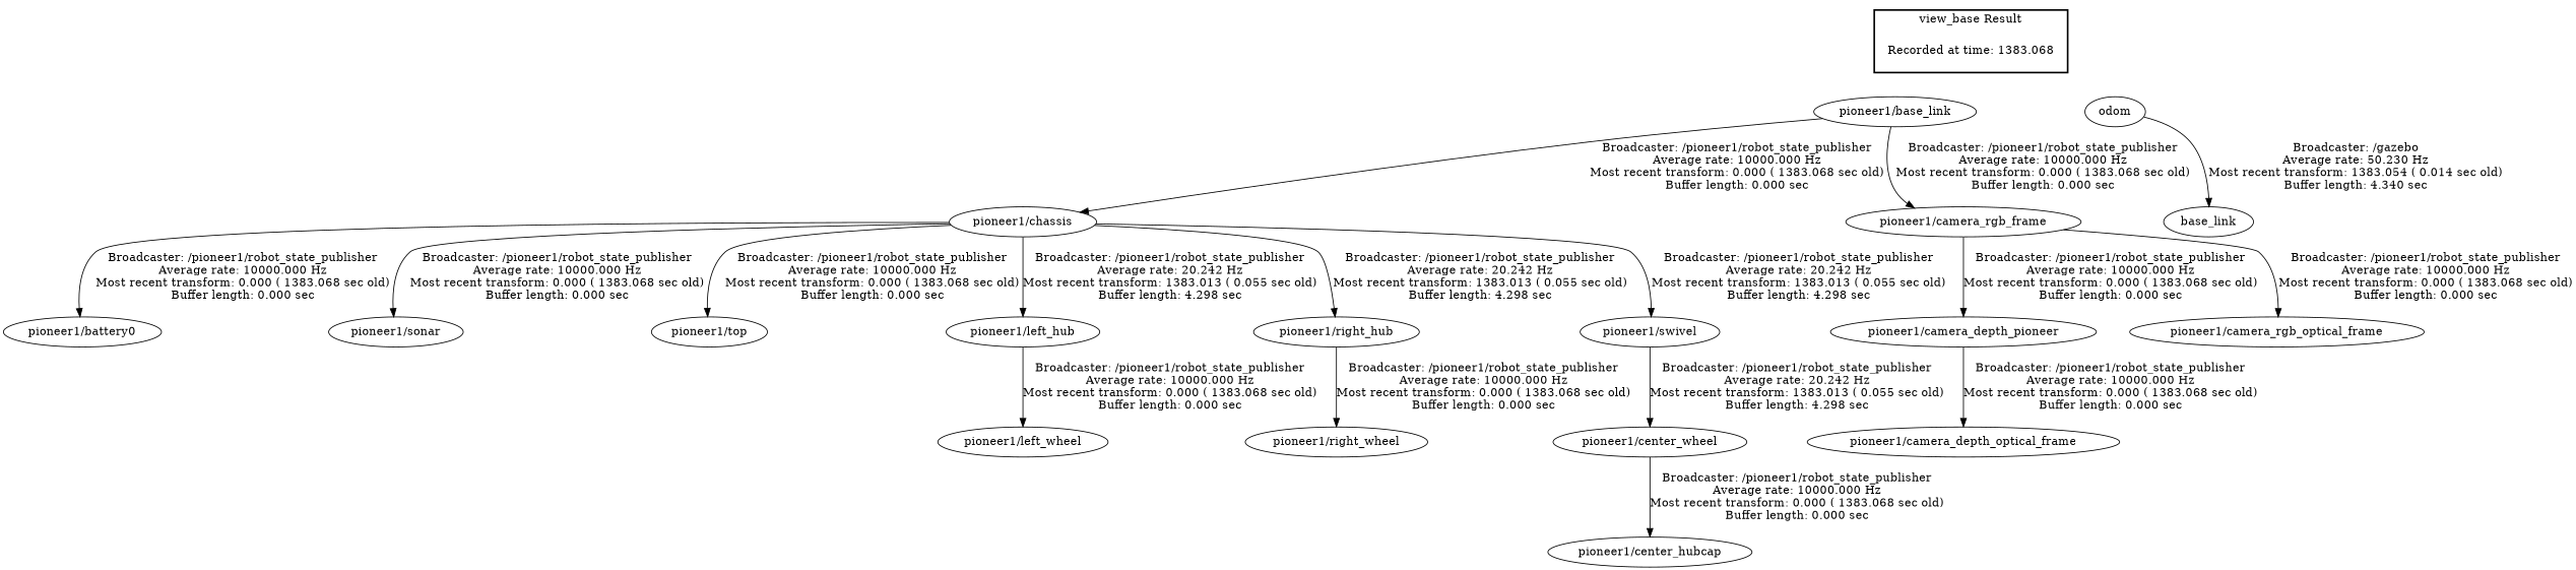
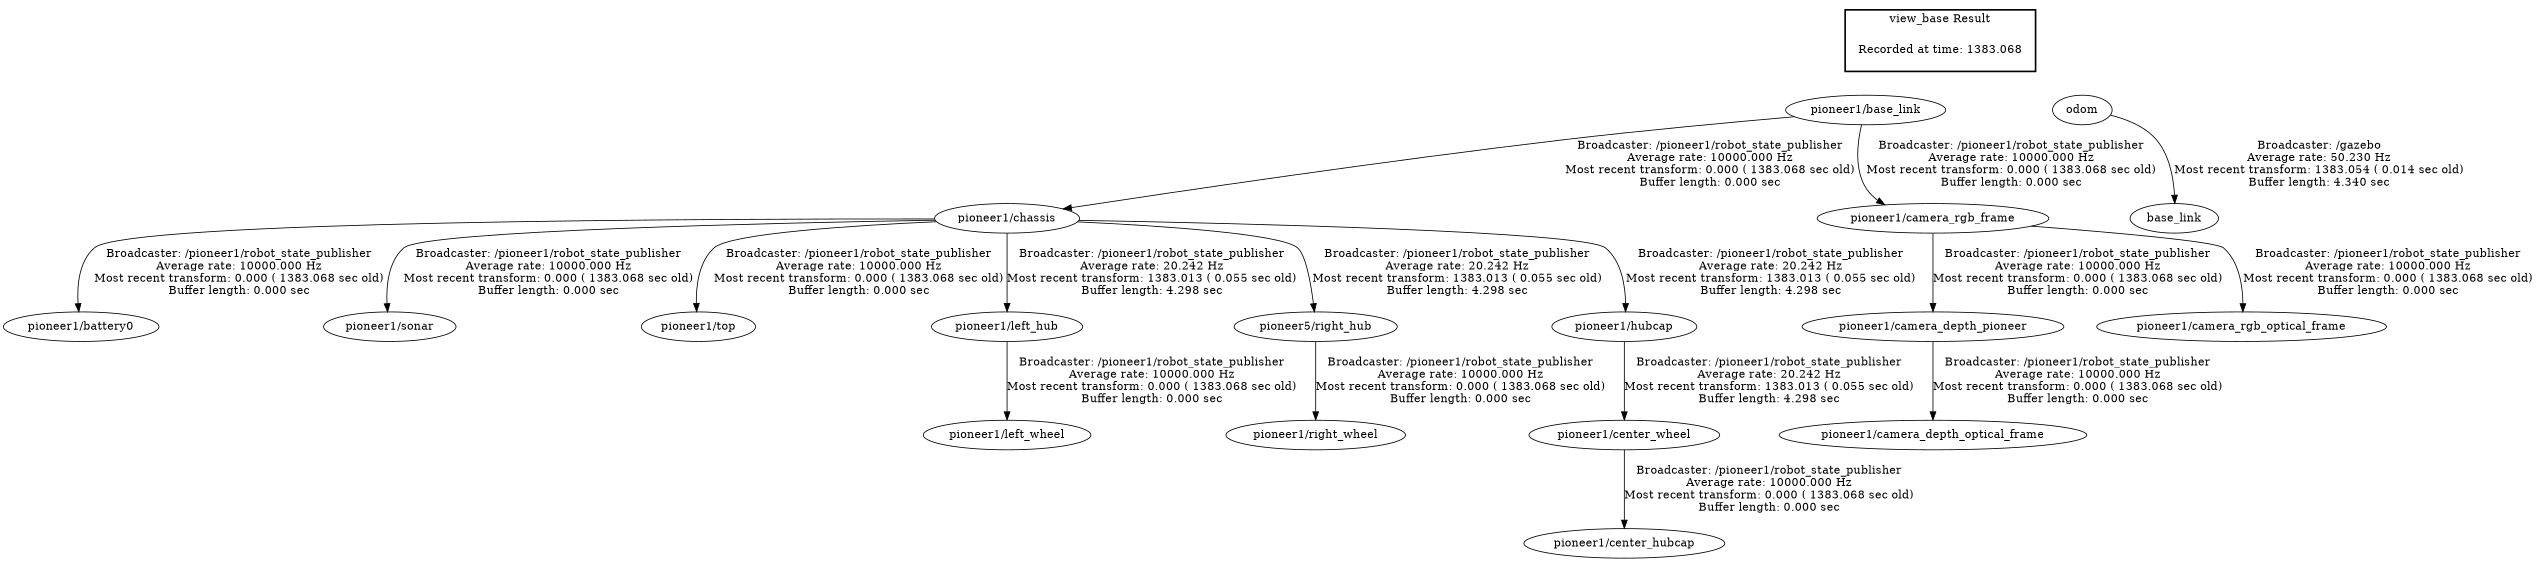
  digraph {
    "Recorded at time: 1383.068" [shape=plaintext]
    "pioneer1/base_link"
    odom
    "pioneer1/chassis"
    "pioneer1/camera_rgb_frame"
    "pioneer1/battery0"
    "pioneer1/sonar"
    "pioneer1/top"
    "pioneer1/left_hub"
-   "pioneer1/right_hub"
-   "pioneer1/swivel"
+   "pioneer1/right_hub" [label="pioneer5/right_hub"]
+   "pioneer1/swivel" [label="pioneer1/hubcap"]
    n12 [label="pioneer1/camera_depth_pioneer"]
    "pioneer1/camera_rgb_optical_frame"
    "pioneer1/left_wheel"
    "pioneer1/right_wheel"
    "pioneer1/center_wheel"
    "pioneer1/camera_depth_optical_frame"
    "pioneer1/center_hubcap"
    base_link
    subgraph cluster_1 {
      color=black
      label="view_base Result"
      style=bold
      "Recorded at time: 1383.068"
    }
    "Recorded at time: 1383.068" -> "pioneer1/base_link" [style=invis]
    "Recorded at time: 1383.068" -> odom [style=invis]
    "pioneer1/base_link" -> "pioneer1/chassis" [label="Broadcaster: /pioneer1/robot_state_publisher\nAverage rate: 10000.000 Hz\nMost recent transform: 0.000 ( 1383.068 sec old)\nBuffer length: 0.000 sec\n"]
    "pioneer1/base_link" -> "pioneer1/camera_rgb_frame" [label="Broadcaster: /pioneer1/robot_state_publisher\nAverage rate: 10000.000 Hz\nMost recent transform: 0.000 ( 1383.068 sec old)\nBuffer length: 0.000 sec\n"]
    odom -> base_link [label="Broadcaster: /gazebo\nAverage rate: 50.230 Hz\nMost recent transform: 1383.054 ( 0.014 sec old)\nBuffer length: 4.340 sec\n"]
    "pioneer1/chassis" -> "pioneer1/battery0" [label="Broadcaster: /pioneer1/robot_state_publisher\nAverage rate: 10000.000 Hz\nMost recent transform: 0.000 ( 1383.068 sec old)\nBuffer length: 0.000 sec\n"]
    "pioneer1/chassis" -> "pioneer1/sonar" [label="Broadcaster: /pioneer1/robot_state_publisher\nAverage rate: 10000.000 Hz\nMost recent transform: 0.000 ( 1383.068 sec old)\nBuffer length: 0.000 sec\n"]
    "pioneer1/chassis" -> "pioneer1/top" [label="Broadcaster: /pioneer1/robot_state_publisher\nAverage rate: 10000.000 Hz\nMost recent transform: 0.000 ( 1383.068 sec old)\nBuffer length: 0.000 sec\n"]
    "pioneer1/chassis" -> "pioneer1/left_hub" [label="Broadcaster: /pioneer1/robot_state_publisher\nAverage rate: 20.242 Hz\nMost recent transform: 1383.013 ( 0.055 sec old)\nBuffer length: 4.298 sec\n"]
    "pioneer1/chassis" -> "pioneer1/right_hub" [label="Broadcaster: /pioneer1/robot_state_publisher\nAverage rate: 20.242 Hz\nMost recent transform: 1383.013 ( 0.055 sec old)\nBuffer length: 4.298 sec\n"]
    "pioneer1/chassis" -> "pioneer1/swivel" [label="Broadcaster: /pioneer1/robot_state_publisher\nAverage rate: 20.242 Hz\nMost recent transform: 1383.013 ( 0.055 sec old)\nBuffer length: 4.298 sec\n"]
    "pioneer1/camera_rgb_frame" -> n12 [label="Broadcaster: /pioneer1/robot_state_publisher\nAverage rate: 10000.000 Hz\nMost recent transform: 0.000 ( 1383.068 sec old)\nBuffer length: 0.000 sec\n"]
    "pioneer1/camera_rgb_frame" -> "pioneer1/camera_rgb_optical_frame" [label="Broadcaster: /pioneer1/robot_state_publisher\nAverage rate: 10000.000 Hz\nMost recent transform: 0.000 ( 1383.068 sec old)\nBuffer length: 0.000 sec\n"]
    "pioneer1/left_hub" -> "pioneer1/left_wheel" [label="Broadcaster: /pioneer1/robot_state_publisher\nAverage rate: 10000.000 Hz\nMost recent transform: 0.000 ( 1383.068 sec old)\nBuffer length: 0.000 sec\n"]
    "pioneer1/right_hub" -> "pioneer1/right_wheel" [label="Broadcaster: /pioneer1/robot_state_publisher\nAverage rate: 10000.000 Hz\nMost recent transform: 0.000 ( 1383.068 sec old)\nBuffer length: 0.000 sec\n"]
    "pioneer1/swivel" -> "pioneer1/center_wheel" [label="Broadcaster: /pioneer1/robot_state_publisher\nAverage rate: 20.242 Hz\nMost recent transform: 1383.013 ( 0.055 sec old)\nBuffer length: 4.298 sec\n"]
    n12 -> "pioneer1/camera_depth_optical_frame" [label="Broadcaster: /pioneer1/robot_state_publisher\nAverage rate: 10000.000 Hz\nMost recent transform: 0.000 ( 1383.068 sec old)\nBuffer length: 0.000 sec\n"]
    "pioneer1/center_wheel" -> "pioneer1/center_hubcap" [label="Broadcaster: /pioneer1/robot_state_publisher\nAverage rate: 10000.000 Hz\nMost recent transform: 0.000 ( 1383.068 sec old)\nBuffer length: 0.000 sec\n"]
  }
